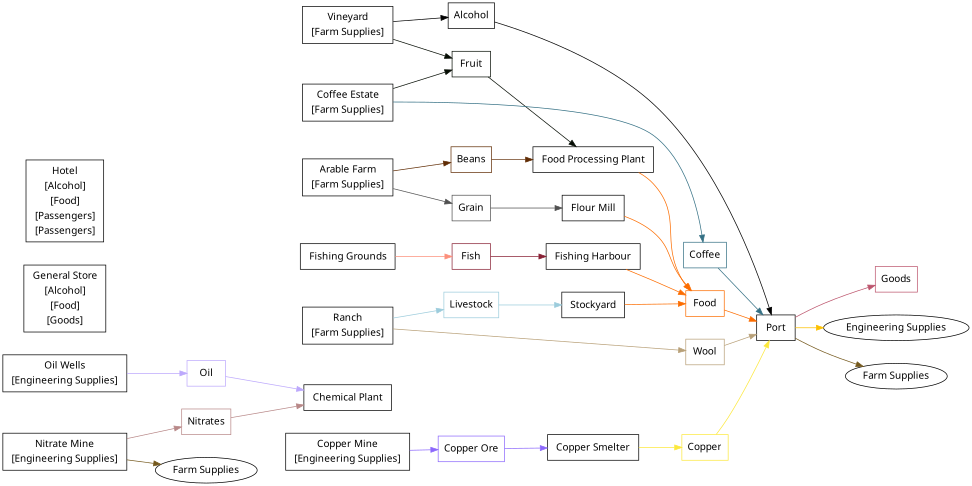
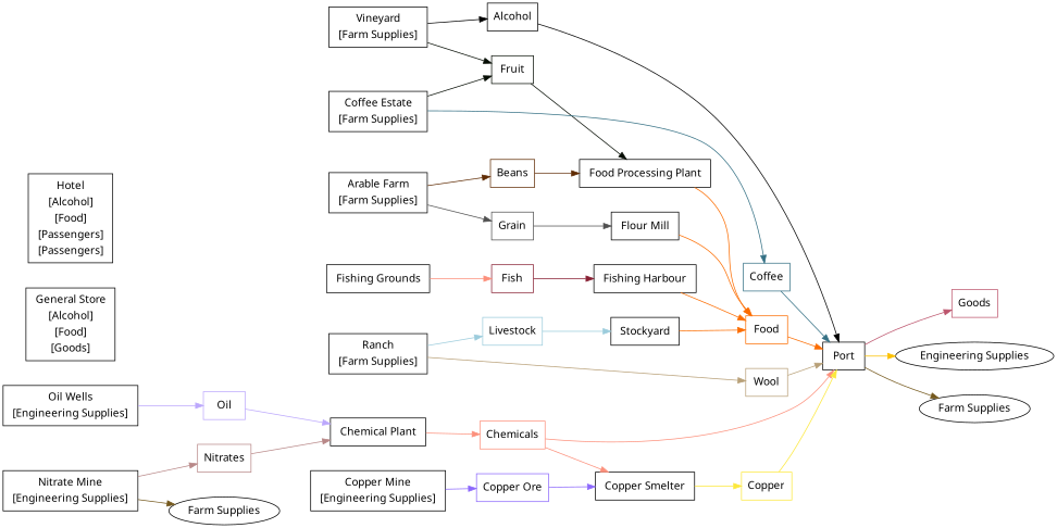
  digraph {
    fname="docs/html/tropic_basic.dot"
    fontname="sans-serif"
    nodesep=0.44
    rankdir=LR
    ranksep=0.55
    node [fontname="sans-serif" shape=box]
    edge [color="#fc6c0" weight=2]
    n1 [color="#e000" label=Alcohol shape=rectangle]
    n2 [label=<             <table border="0" cellborder="0">                 <tr><td>Port</td></tr>                                                                                                                                                                                                                                                                                                                                                                                                                                                                                                                              </table>         >]
    n3 [color="#bc546c" label=Goods shape=rectangle]
    n4 [label="Engineering Supplies" shape=ellipse]
    n5 [label="Farm Supplies" shape=ellipse]
    n6 [color="#602c4" label=Beans shape=rectangle]
    n7 [label=<             <table border="0" cellborder="0">                 <tr><td>Food Processing Plant</td></tr>                                                                                                                                                                                              </table>         >]
    n8 [color="#fc6c0" label=Food shape=rectangle]
+   n9 [color="#fc907c" label=Chemicals shape=rectangle]
    n10 [label=<             <table border="0" cellborder="0">                 <tr><td>Copper Smelter</td></tr>                                                                                                                                                                                              </table>         >]
    n11 [color="#fce83c" label=Copper shape=rectangle]
    n12 [color="#347084" label=Coffee shape=rectangle]
    n13 [color="#8c68fc" label="Copper Ore" shape=rectangle]
    n14 [color="#882034" label=Fish shape=rectangle]
    n15 [label=<             <table border="0" cellborder="0">                 <tr><td>Fishing Harbour</td></tr>                                                                                                              </table>         >]
    n16 [color="#060d4" label=Fruit shape=rectangle]
    n17 [color="#505050" label=Grain shape=rectangle]
    n18 [label=<             <table border="0" cellborder="0">                 <tr><td>Flour Mill</td></tr>                                                                                                              </table>         >]
    n19 [color="#9cccdc" label=Livestock shape=rectangle]
    n20 [label=<             <table border="0" cellborder="0">                 <tr><td>Stockyard</td></tr>                                                                                                              </table>         >]
    n21 [color="#b88888" label=Nitrates shape=rectangle]
    n22 [label=<             <table border="0" cellborder="0">                 <tr><td>Chemical Plant</td></tr>                                                                                                                                                                                              </table>         >]
    n23 [color="#bca8fc" label=Oil shape=rectangle]
    n24 [color="#b8a078" label=Wool shape=rectangle]
    n25 [label=<             <table border="0" cellborder="0">                 <tr><td>Arable Farm</td></tr>                                                               <tr><td>[Farm Supplies]</td></tr>                                                                                             </table>         >]
    n26 [label=<             <table border="0" cellborder="0">                 <tr><td>Coffee Estate</td></tr>                                                               <tr><td>[Farm Supplies]</td></tr>                                                                                             </table>         >]
    n27 [label=<             <table border="0" cellborder="0">                 <tr><td>Copper Mine</td></tr>                                                               <tr><td>[Engineering Supplies]</td></tr>                                                                                             </table>         >]
    n28 [label=<             <table border="0" cellborder="0">                 <tr><td>Fishing Grounds</td></tr>                              </table>         >]
    n29 [label=<             <table border="0" cellborder="0">                 <tr><td>General Store</td></tr>                                                                                                         <tr><td>[Alcohol]</td></tr>                                                                                                                              <tr><td>[Food]</td></tr>                                                                                                                              <tr><td>[Goods]</td></tr>                                                   </table>         >]
    n30 [label=<             <table border="0" cellborder="0">                 <tr><td>Hotel</td></tr>                                                                                                         <tr><td>[Alcohol]</td></tr>                                                                                                                              <tr><td>[Food]</td></tr>                                                                                                         <tr><td>[Passengers]</td></tr>                                                                   <tr><td>[Passengers]</td></tr>                                                   </table>         >]
    n31 [label=<             <table border="0" cellborder="0">                 <tr><td>Nitrate Mine</td></tr>                                                               <tr><td>[Engineering Supplies]</td></tr>                                                                                             </table>         >]
    n32 [label="Farm Supplies" shape=ellipse]
    n33 [label=<             <table border="0" cellborder="0">                 <tr><td>Oil Wells</td></tr>                                                               <tr><td>[Engineering Supplies]</td></tr>                                                                                             </table>         >]
    n34 [label=<             <table border="0" cellborder="0">                 <tr><td>Ranch</td></tr>                                                               <tr><td>[Farm Supplies]</td></tr>                                                                                             </table>         >]
    n35 [label=<             <table border="0" cellborder="0">                 <tr><td>Vineyard</td></tr>                                                               <tr><td>[Farm Supplies]</td></tr>                                                                                             </table>         >]
    n1 -> n2 [color="#e000" weight=6]
    n2 -> n3 [color="#bc546c" weight=3]
    n2 -> n4 [color="#fcc00" weight=3]
    n2 -> n5 [color="#74581c" weight=3]
    n6 -> n7 [color="#602c4"]
    n7 -> n8 [weight=1]
    n8 -> n2 [weight=6]
+   n9 -> n2 [color="#fc907c" weight=6]
+   n9 -> n10 [color="#fc907c"]
    n10 -> n11 [color="#fce83c" weight=1]
    n11 -> n2 [color="#fce83c" weight=6]
    n12 -> n2 [color="#347084" weight=6]
    n13 -> n10 [color="#8c68fc"]
    n14 -> n15 [color="#882034" weight=1]
    n15 -> n8 [weight=1]
    n16 -> n7 [color="#060d4"]
    n17 -> n18 [color="#505050" weight=1]
    n18 -> n8 [weight=1]
    n19 -> n20 [color="#9cccdc" weight=1]
    n20 -> n8 [weight=1]
    n21 -> n22 [color="#b88888"]
+   n22 -> n9 [color="#fc907c" weight=1]
    n23 -> n22 [color="#bca8fc"]
    n24 -> n2 [color="#b8a078" weight=6]
    n25 -> n6 [color="#602c4"]
    n25 -> n17 [color="#505050"]
    n26 -> n12 [color="#347084"]
    n26 -> n16 [color="#060d4"]
    n27 -> n13 [color="#8c68fc" weight=1]
    n28 -> n14 [color="#fc907c" weight=1]
    n31 -> n21 [color="#b88888"]
    n31 -> n32 [color="#74581c"]
    n33 -> n23 [color="#bca8fc" weight=1]
    n34 -> n19 [color="#9cccdc"]
    n34 -> n24 [color="#b8a078"]
    n35 -> n1 [color="#e000"]
    n35 -> n16 [color="#060d4"]
  }
